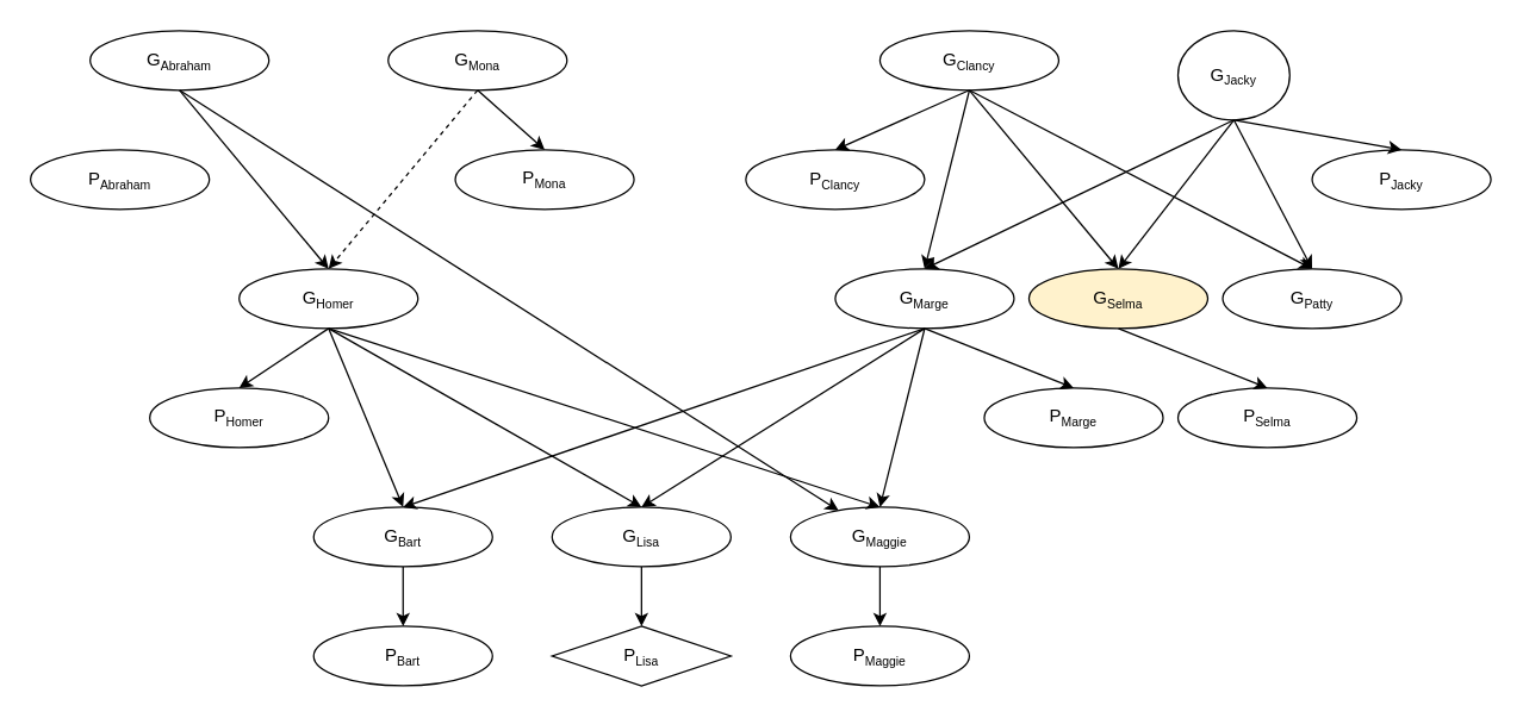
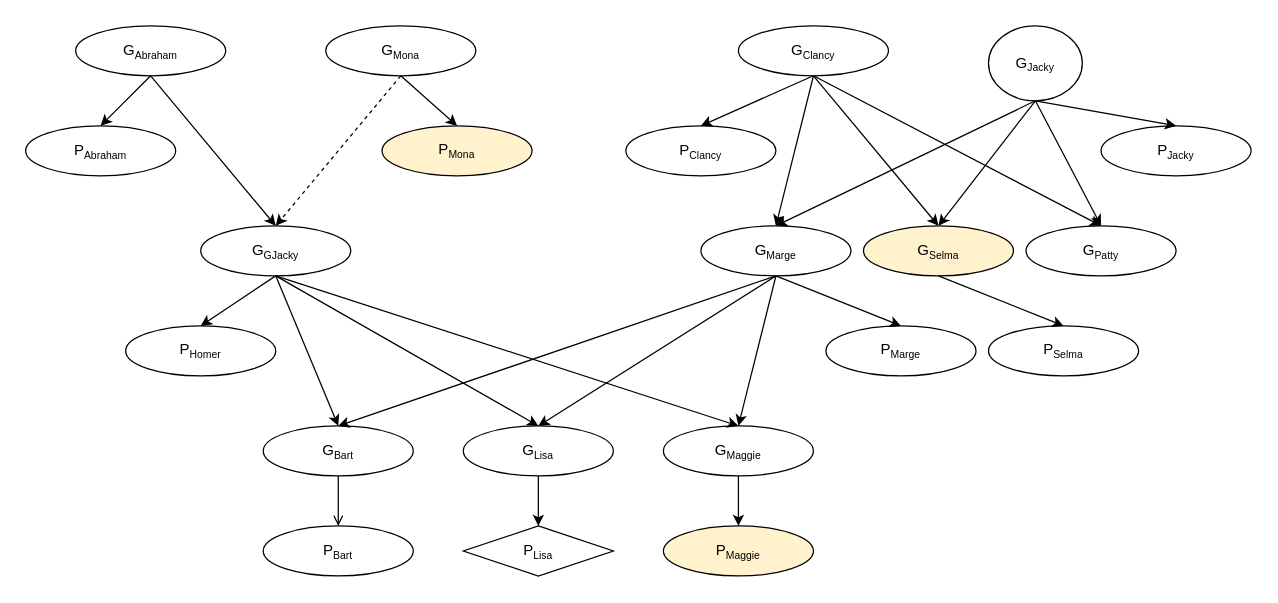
  <mxCell id="0" />
  <mxCell id="1" parent="0" />
  <mxCell id="2" value="G&lt;span style=&quot;font-size: 10px&quot;&gt;&lt;sub&gt;Abraham&lt;/sub&gt;&lt;/span&gt;" style="ellipse;whiteSpace=wrap;html=1;" vertex="1" parent="1"><mxGeometry x="60" y="20" width="120" height="40" as="geometry" /></mxCell>
  <mxCell id="3" value="P&lt;span style=&quot;font-size: 10px&quot;&gt;&lt;sub&gt;Abraham&lt;br&gt;&lt;/sub&gt;&lt;/span&gt;" style="ellipse;whiteSpace=wrap;html=1;" vertex="1" parent="1"><mxGeometry y="100" width="120" height="40" as="geometry" x="20" /></mxCell>
- <mxCell id="4" value="" style="endArrow=classic;html=1;exitX=0.5;exitY=1;exitDx=0;exitDy=0;" edge="1" parent="1" source="2" target="30"><mxGeometry width="50" height="50" relative="1" as="geometry"><mxPoint x="340" y="380" as="sourcePoint" /><mxPoint x="390" y="330" as="targetPoint" /></mxGeometry></mxCell>
+ <mxCell id="4" value="" style="endArrow=classic;html=1;exitX=0.5;exitY=1;exitDx=0;exitDy=0;entryX=0.5;entryY=0;entryDx=0;entryDy=0;" edge="1" parent="1" source="2" target="3"><mxGeometry width="50" height="50" relative="1" as="geometry"><mxPoint x="340" y="380" as="sourcePoint" /><mxPoint x="390" y="330" as="targetPoint" /></mxGeometry></mxCell>
  <mxCell id="5" value="G&lt;span style=&quot;font-size: 10px&quot;&gt;&lt;sub&gt;Mona&lt;/sub&gt;&lt;/span&gt;" style="ellipse;whiteSpace=wrap;html=1;" vertex="1" parent="1"><mxGeometry x="260" y="20" width="120" height="40" as="geometry" /></mxCell>
- <mxCell id="6" value="P&lt;sub&gt;&lt;font style=&quot;font-size: 8.333px&quot;&gt;Mona&lt;/font&gt;&lt;/sub&gt;" style="ellipse;whiteSpace=wrap;html=1;" vertex="1" parent="1"><mxGeometry x="305" y="100" width="120" height="40" as="geometry" /></mxCell>
- <mxCell id="7" value="G&lt;span style=&quot;font-size: 10px&quot;&gt;&lt;sub&gt;Homer&lt;/sub&gt;&lt;/span&gt;" style="ellipse;whiteSpace=wrap;html=1;" vertex="1" parent="1"><mxGeometry x="160" y="180" width="120" height="40" as="geometry" /></mxCell>
+ <mxCell id="6" value="P&lt;sub&gt;&lt;font style=&quot;font-size: 8.333px&quot;&gt;Mona&lt;/font&gt;&lt;/sub&gt;" style="ellipse;whiteSpace=wrap;html=1;fillColor=#fff2cc;" vertex="1" parent="1"><mxGeometry x="305" y="100" width="120" height="40" as="geometry" /></mxCell>
+ <mxCell id="7" value="G&lt;span style=&quot;font-size: 10px&quot;&gt;&lt;sub&gt;GJacky&lt;/sub&gt;&lt;/span&gt;" style="ellipse;whiteSpace=wrap;html=1;" vertex="1" parent="1"><mxGeometry x="160" y="180" width="120" height="40" as="geometry" /></mxCell>
  <mxCell id="8" value="" style="endArrow=classic;html=1;exitX=0.5;exitY=1;exitDx=0;exitDy=0;entryX=0.5;entryY=0;entryDx=0;entryDy=0;" edge="1" parent="1" source="2" target="7"><mxGeometry width="50" height="50" relative="1" as="geometry"><mxPoint x="340" y="380" as="sourcePoint" /><mxPoint x="390" y="330" as="targetPoint" /></mxGeometry></mxCell>
  <mxCell id="9" value="" style="endArrow=classic;html=1;exitX=0.5;exitY=1;exitDx=0;exitDy=0;entryX=0.5;entryY=0;entryDx=0;entryDy=0;" edge="1" parent="1" source="5" target="6"><mxGeometry width="50" height="50" relative="1" as="geometry"><mxPoint x="340" y="380" as="sourcePoint" /><mxPoint x="390" y="330" as="targetPoint" /></mxGeometry></mxCell>
  <mxCell id="10" value="" style="endArrow=classic;html=1;exitX=0.5;exitY=1;exitDx=0;exitDy=0;entryX=0.5;entryY=0;entryDx=0;entryDy=0;dashed=1;" edge="1" parent="1" source="5" target="7"><mxGeometry width="50" height="50" relative="1" as="geometry"><mxPoint x="340" y="380" as="sourcePoint" /><mxPoint x="390" y="330" as="targetPoint" /></mxGeometry></mxCell>
  <mxCell id="11" value="G&lt;span style=&quot;font-size: 10px&quot;&gt;&lt;sub&gt;Clancy&lt;/sub&gt;&lt;/span&gt;" style="ellipse;whiteSpace=wrap;html=1;" vertex="1" parent="1"><mxGeometry x="590" y="20" width="120" height="40" as="geometry" /></mxCell>
  <mxCell id="12" value="G&lt;span style=&quot;font-size: 10px&quot;&gt;&lt;sub&gt;Jacky&lt;/sub&gt;&lt;/span&gt;" style="ellipse;whiteSpace=wrap;html=1;" vertex="1" parent="1"><mxGeometry x="790" y="20" width="75" height="60" as="geometry" /></mxCell>
  <mxCell id="13" value="G&lt;span style=&quot;font-size: 10px&quot;&gt;&lt;sub&gt;Marge&lt;/sub&gt;&lt;/span&gt;" style="ellipse;whiteSpace=wrap;html=1;" vertex="1" parent="1"><mxGeometry x="560" y="180" width="120" height="40" as="geometry" /></mxCell>
  <mxCell id="14" value="G&lt;span style=&quot;font-size: 10px&quot;&gt;&lt;sub&gt;Selma&lt;/sub&gt;&lt;/span&gt;" style="ellipse;whiteSpace=wrap;html=1;fillColor=#fff2cc;" vertex="1" parent="1"><mxGeometry x="690" y="180" width="120" height="40" as="geometry" /></mxCell>
  <mxCell id="15" value="G&lt;span style=&quot;font-size: 10px&quot;&gt;&lt;sub&gt;Patty&lt;/sub&gt;&lt;/span&gt;" style="ellipse;whiteSpace=wrap;html=1;" vertex="1" parent="1"><mxGeometry x="820" y="180" width="120" height="40" as="geometry" /></mxCell>
  <mxCell id="16" value="" style="endArrow=classic;html=1;exitX=0.5;exitY=1;exitDx=0;exitDy=0;entryX=0.5;entryY=0;entryDx=0;entryDy=0;" edge="1" parent="1" source="11" target="13"><mxGeometry width="50" height="50" relative="1" as="geometry"><mxPoint x="510" y="380" as="sourcePoint" /><mxPoint x="560" y="330" as="targetPoint" /></mxGeometry></mxCell>
  <mxCell id="17" value="" style="endArrow=classic;html=1;exitX=0.5;exitY=1;exitDx=0;exitDy=0;entryX=0.5;entryY=0;entryDx=0;entryDy=0;" edge="1" parent="1" source="11" target="14"><mxGeometry width="50" height="50" relative="1" as="geometry"><mxPoint x="510" y="380" as="sourcePoint" /><mxPoint x="560" y="330" as="targetPoint" /></mxGeometry></mxCell>
  <mxCell id="18" value="" style="endArrow=classic;html=1;exitX=0.5;exitY=1;exitDx=0;exitDy=0;entryX=0.5;entryY=0;entryDx=0;entryDy=0;" edge="1" parent="1" source="11" target="15"><mxGeometry width="50" height="50" relative="1" as="geometry"><mxPoint x="510" y="380" as="sourcePoint" /><mxPoint x="560" y="330" as="targetPoint" /></mxGeometry></mxCell>
  <mxCell id="19" value="" style="endArrow=classic;html=1;exitX=0.5;exitY=1;exitDx=0;exitDy=0;entryX=0.5;entryY=0;entryDx=0;entryDy=0;" edge="1" parent="1" source="12" target="13"><mxGeometry width="50" height="50" relative="1" as="geometry"><mxPoint x="510" y="380" as="sourcePoint" /><mxPoint x="560" y="330" as="targetPoint" /></mxGeometry></mxCell>
  <mxCell id="20" value="" style="endArrow=classic;html=1;exitX=0.5;exitY=1;exitDx=0;exitDy=0;entryX=0.5;entryY=0;entryDx=0;entryDy=0;" edge="1" parent="1" source="12" target="14"><mxGeometry width="50" height="50" relative="1" as="geometry"><mxPoint x="510" y="380" as="sourcePoint" /><mxPoint x="560" y="330" as="targetPoint" /></mxGeometry></mxCell>
  <mxCell id="21" value="" style="endArrow=classic;html=1;exitX=0.5;exitY=1;exitDx=0;exitDy=0;entryX=0.5;entryY=0;entryDx=0;entryDy=0;" edge="1" parent="1" source="12" target="15"><mxGeometry width="50" height="50" relative="1" as="geometry"><mxPoint x="510" y="380" as="sourcePoint" /><mxPoint x="560" y="330" as="targetPoint" /></mxGeometry></mxCell>
  <mxCell id="22" value="P&lt;sub&gt;&lt;font style=&quot;font-size: 8.333px&quot;&gt;Homer&lt;/font&gt;&lt;/sub&gt;" style="ellipse;whiteSpace=wrap;html=1;" vertex="1" parent="1"><mxGeometry x="100" y="260" width="120" height="40" as="geometry" /></mxCell>
  <mxCell id="23" value="P&lt;sub&gt;&lt;font style=&quot;font-size: 8.333px&quot;&gt;Marge&lt;/font&gt;&lt;/sub&gt;" style="ellipse;whiteSpace=wrap;html=1;" vertex="1" parent="1"><mxGeometry x="660" y="260" width="120" height="40" as="geometry" /></mxCell>
  <mxCell id="24" value="P&lt;sub&gt;&lt;font style=&quot;font-size: 8.333px&quot;&gt;Selma&lt;/font&gt;&lt;/sub&gt;" style="ellipse;whiteSpace=wrap;html=1;" vertex="1" parent="1"><mxGeometry x="790" y="260" width="120" height="40" as="geometry" /></mxCell>
  <mxCell id="25" value="" style="endArrow=classic;html=1;exitX=0.5;exitY=1;exitDx=0;exitDy=0;entryX=0.5;entryY=0;entryDx=0;entryDy=0;" edge="1" parent="1" source="7" target="22"><mxGeometry width="50" height="50" relative="1" as="geometry"><mxPoint x="420" y="380" as="sourcePoint" /><mxPoint x="470" y="330" as="targetPoint" /></mxGeometry></mxCell>
  <mxCell id="26" value="" style="endArrow=classic;html=1;exitX=0.5;exitY=1;exitDx=0;exitDy=0;entryX=0.5;entryY=0;entryDx=0;entryDy=0;" edge="1" parent="1" source="13" target="23"><mxGeometry width="50" height="50" relative="1" as="geometry"><mxPoint x="420" y="380" as="sourcePoint" /><mxPoint x="470" y="330" as="targetPoint" /></mxGeometry></mxCell>
  <mxCell id="27" value="" style="endArrow=classic;html=1;exitX=0.5;exitY=1;exitDx=0;exitDy=0;entryX=0.5;entryY=0;entryDx=0;entryDy=0;" edge="1" parent="1" source="14" target="24"><mxGeometry width="50" height="50" relative="1" as="geometry"><mxPoint x="420" y="380" as="sourcePoint" /><mxPoint x="470" y="330" as="targetPoint" /></mxGeometry></mxCell>
  <mxCell id="28" value="G&lt;span style=&quot;font-size: 10px&quot;&gt;&lt;sub&gt;Bart&lt;/sub&gt;&lt;/span&gt;" style="ellipse;whiteSpace=wrap;html=1;" vertex="1" parent="1"><mxGeometry x="210" y="340" width="120" height="40" as="geometry" /></mxCell>
  <mxCell id="29" value="G&lt;span style=&quot;font-size: 10px&quot;&gt;&lt;sub&gt;Lisa&lt;/sub&gt;&lt;/span&gt;" style="ellipse;whiteSpace=wrap;html=1;" vertex="1" parent="1"><mxGeometry x="370" y="340" width="120" height="40" as="geometry" /></mxCell>
  <mxCell id="30" value="G&lt;span style=&quot;font-size: 10px&quot;&gt;&lt;sub&gt;Maggie&lt;/sub&gt;&lt;/span&gt;" style="ellipse;whiteSpace=wrap;html=1;" vertex="1" parent="1"><mxGeometry x="530" y="340" width="120" height="40" as="geometry" /></mxCell>
  <mxCell id="31" value="" style="endArrow=classic;html=1;exitX=0.5;exitY=1;exitDx=0;exitDy=0;entryX=0.5;entryY=0;entryDx=0;entryDy=0;" edge="1" parent="1" source="7" target="28"><mxGeometry width="50" height="50" relative="1" as="geometry"><mxPoint x="420" y="380" as="sourcePoint" /><mxPoint x="470" y="330" as="targetPoint" /></mxGeometry></mxCell>
  <mxCell id="32" value="" style="endArrow=classic;html=1;exitX=0.5;exitY=1;exitDx=0;exitDy=0;entryX=0.5;entryY=0;entryDx=0;entryDy=0;" edge="1" parent="1" source="7" target="29"><mxGeometry width="50" height="50" relative="1" as="geometry"><mxPoint x="420" y="380" as="sourcePoint" /><mxPoint x="470" y="330" as="targetPoint" /></mxGeometry></mxCell>
  <mxCell id="33" value="" style="endArrow=classic;html=1;exitX=0.5;exitY=1;exitDx=0;exitDy=0;entryX=0.5;entryY=0;entryDx=0;entryDy=0;" edge="1" parent="1" source="7" target="30"><mxGeometry width="50" height="50" relative="1" as="geometry"><mxPoint x="420" y="380" as="sourcePoint" /><mxPoint x="470" y="330" as="targetPoint" /></mxGeometry></mxCell>
  <mxCell id="34" value="" style="endArrow=classic;html=1;exitX=0.5;exitY=1;exitDx=0;exitDy=0;entryX=0.5;entryY=0;entryDx=0;entryDy=0;" edge="1" parent="1" source="13" target="28"><mxGeometry width="50" height="50" relative="1" as="geometry"><mxPoint x="420" y="380" as="sourcePoint" /><mxPoint x="470" y="330" as="targetPoint" /></mxGeometry></mxCell>
  <mxCell id="35" value="" style="endArrow=classic;html=1;entryX=0.5;entryY=0;entryDx=0;entryDy=0;" edge="1" parent="1" target="29"><mxGeometry width="50" height="50" relative="1" as="geometry"><mxPoint x="620" y="220" as="sourcePoint" /><mxPoint x="470" y="330" as="targetPoint" /></mxGeometry></mxCell>
  <mxCell id="36" value="" style="endArrow=classic;html=1;exitX=0.5;exitY=1;exitDx=0;exitDy=0;entryX=0.5;entryY=0;entryDx=0;entryDy=0;" edge="1" parent="1" source="13" target="30"><mxGeometry width="50" height="50" relative="1" as="geometry"><mxPoint x="420" y="380" as="sourcePoint" /><mxPoint x="470" y="330" as="targetPoint" /></mxGeometry></mxCell>
  <mxCell id="37" value="P&lt;span style=&quot;font-size: 10px&quot;&gt;&lt;sub&gt;Bart&lt;/sub&gt;&lt;/span&gt;" style="ellipse;whiteSpace=wrap;html=1;" vertex="1" parent="1"><mxGeometry x="210" y="420" width="120" height="40" as="geometry" /></mxCell>
  <mxCell id="38" value="P&lt;span style=&quot;font-size: 10px&quot;&gt;&lt;sub&gt;Lisa&lt;/sub&gt;&lt;/span&gt;" style="rhombus;whiteSpace=wrap;html=1;" vertex="1" parent="1"><mxGeometry x="370" y="420" width="120" height="40" as="geometry" /></mxCell>
- <mxCell id="39" value="P&lt;span style=&quot;font-size: 10px&quot;&gt;&lt;sub&gt;Maggie&lt;/sub&gt;&lt;/span&gt;" style="ellipse;whiteSpace=wrap;html=1;" vertex="1" parent="1"><mxGeometry x="530" y="420" width="120" height="40" as="geometry" /></mxCell>
- <mxCell id="40" value="" style="endArrow=classic;html=1;exitX=0.5;exitY=1;exitDx=0;exitDy=0;entryX=0.5;entryY=0;entryDx=0;entryDy=0;" edge="1" parent="1" source="28" target="37"><mxGeometry width="50" height="50" relative="1" as="geometry"><mxPoint x="420" y="380" as="sourcePoint" /><mxPoint x="470" y="330" as="targetPoint" /></mxGeometry></mxCell>
+ <mxCell id="39" value="P&lt;span style=&quot;font-size: 10px&quot;&gt;&lt;sub&gt;Maggie&lt;/sub&gt;&lt;/span&gt;" style="ellipse;whiteSpace=wrap;html=1;fillColor=#fff2cc;" vertex="1" parent="1"><mxGeometry x="530" y="420" width="120" height="40" as="geometry" /></mxCell>
+ <mxCell id="40" value="" style="endArrow=open;html=1;exitX=0.5;exitY=1;exitDx=0;exitDy=0;entryX=0.5;entryY=0;entryDx=0;entryDy=0;" edge="1" parent="1" source="28" target="37"><mxGeometry width="50" height="50" relative="1" as="geometry"><mxPoint x="420" y="380" as="sourcePoint" /><mxPoint x="470" y="330" as="targetPoint" /></mxGeometry></mxCell>
  <mxCell id="41" value="" style="endArrow=classic;html=1;exitX=0.5;exitY=1;exitDx=0;exitDy=0;entryX=0.5;entryY=0;entryDx=0;entryDy=0;" edge="1" parent="1" source="29" target="38"><mxGeometry width="50" height="50" relative="1" as="geometry"><mxPoint x="420" y="380" as="sourcePoint" /><mxPoint x="470" y="330" as="targetPoint" /></mxGeometry></mxCell>
  <mxCell id="42" value="" style="endArrow=classic;html=1;exitX=0.5;exitY=1;exitDx=0;exitDy=0;entryX=0.5;entryY=0;entryDx=0;entryDy=0;" edge="1" parent="1" source="30" target="39"><mxGeometry width="50" height="50" relative="1" as="geometry"><mxPoint x="420" y="380" as="sourcePoint" /><mxPoint x="470" y="330" as="targetPoint" /></mxGeometry></mxCell>
  <mxCell id="43" value="P&lt;span style=&quot;font-size: 10px&quot;&gt;&lt;sub&gt;Clancy&lt;br&gt;&lt;/sub&gt;&lt;/span&gt;" style="ellipse;whiteSpace=wrap;html=1;" vertex="1" parent="1"><mxGeometry x="500" y="100" width="120" height="40" as="geometry" /></mxCell>
  <mxCell id="44" value="P&lt;span style=&quot;font-size: 10px&quot;&gt;&lt;sub&gt;Jacky&lt;br&gt;&lt;/sub&gt;&lt;/span&gt;" style="ellipse;whiteSpace=wrap;html=1;" vertex="1" parent="1"><mxGeometry x="880" y="100" width="120" height="40" as="geometry" /></mxCell>
  <mxCell id="45" value="" style="endArrow=classic;html=1;exitX=0.5;exitY=1;exitDx=0;exitDy=0;entryX=0.5;entryY=0;entryDx=0;entryDy=0;" edge="1" parent="1" source="11" target="43"><mxGeometry width="50" height="50" relative="1" as="geometry"><mxPoint x="670" y="220" as="sourcePoint" /><mxPoint x="720" y="170" as="targetPoint" /></mxGeometry></mxCell>
  <mxCell id="46" value="" style="endArrow=classic;html=1;exitX=0.5;exitY=1;exitDx=0;exitDy=0;entryX=0.5;entryY=0;entryDx=0;entryDy=0;" edge="1" parent="1" source="12" target="44"><mxGeometry width="50" height="50" relative="1" as="geometry"><mxPoint x="670" y="220" as="sourcePoint" /><mxPoint x="720" y="170" as="targetPoint" /></mxGeometry></mxCell>
